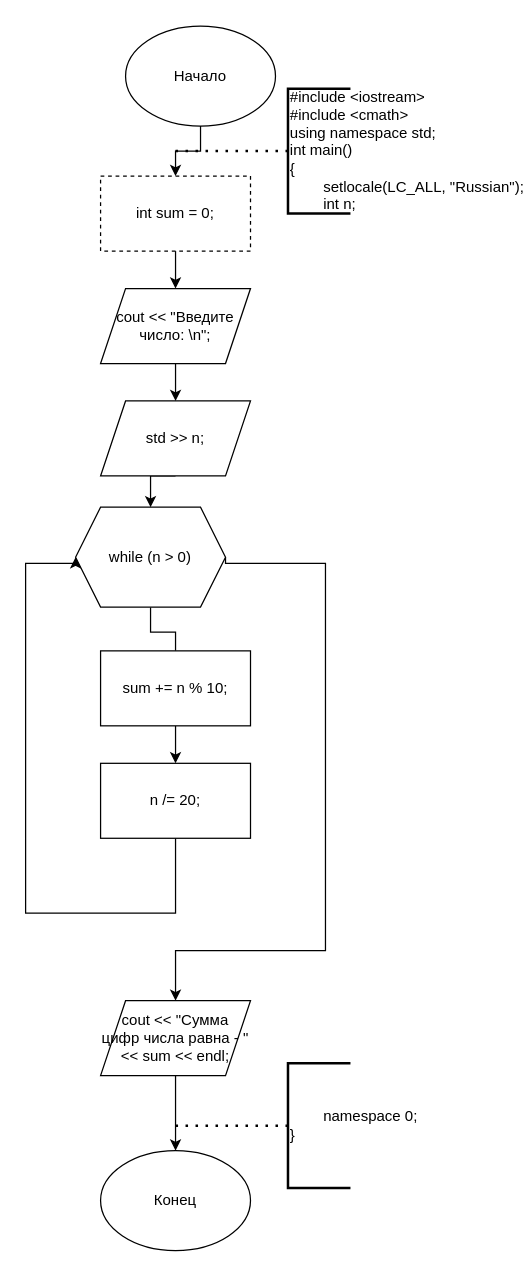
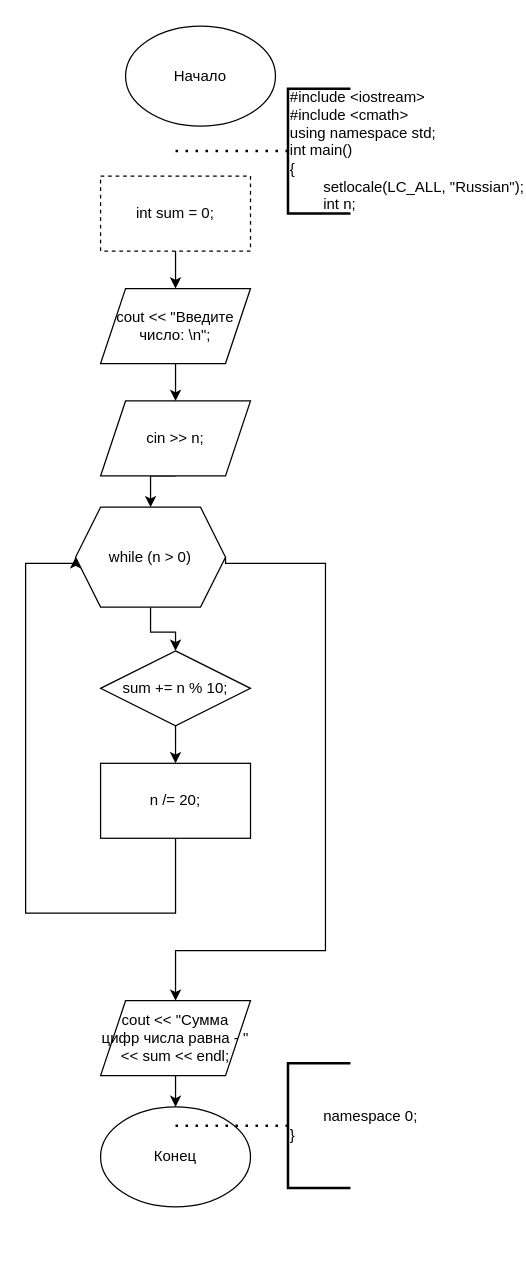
  <mxCell id="0" />
  <mxCell id="1" parent="0" />
- <mxCell id="2" style="edgeStyle=orthogonalEdgeStyle;rounded=0;orthogonalLoop=1;jettySize=auto;html=1;exitX=0.5;exitY=1;exitDx=0;exitDy=0;entryX=0.5;entryY=0;entryDx=0;entryDy=0;" edge="1" parent="1" source="3" target="5"><mxGeometry relative="1" as="geometry" /></mxCell>
  <mxCell id="3" value="Начало" style="ellipse;whiteSpace=wrap;html=1;" vertex="1" parent="1"><mxGeometry x="100" y="20" width="120" height="80" as="geometry" /></mxCell>
  <mxCell id="4" style="edgeStyle=orthogonalEdgeStyle;rounded=0;orthogonalLoop=1;jettySize=auto;html=1;exitX=0.5;exitY=1;exitDx=0;exitDy=0;entryX=0.5;entryY=0;entryDx=0;entryDy=0;" edge="1" parent="1" source="5" target="9"><mxGeometry relative="1" as="geometry" /></mxCell>
  <mxCell id="5" value="int sum = 0;" style="rounded=0;whiteSpace=wrap;html=1;dashed=1;" vertex="1" parent="1"><mxGeometry x="80" y="140" width="120" height="60" as="geometry" /></mxCell>
  <mxCell id="6" value="" style="endArrow=none;dashed=1;html=1;dashPattern=1 3;strokeWidth=2;rounded=0;" edge="1" parent="1" target="7"><mxGeometry width="50" height="50" relative="1" as="geometry"><mxPoint x="140" y="120" as="sourcePoint" /><mxPoint x="140" y="120" as="targetPoint" /></mxGeometry></mxCell>
  <mxCell id="7" value="&lt;div&gt;#include &amp;lt;iostream&amp;gt;&lt;/div&gt;&lt;div&gt;#include &amp;lt;cmath&amp;gt;&lt;/div&gt;&lt;div&gt;using namespace std;&lt;/div&gt;&lt;div&gt;int main()&lt;/div&gt;&lt;div&gt;{&lt;/div&gt;&lt;div&gt;&lt;span style=&quot;white-space-collapse: collapse;&quot;&gt;&lt;span style=&quot;white-space-collapse: preserve;&quot;&gt;&#09;&lt;/span&gt;setlocale(LC_ALL, &quot;Russian&quot;);&lt;/span&gt;&lt;/div&gt;&lt;div&gt;&lt;span style=&quot;white-space-collapse: collapse;&quot;&gt;&lt;span style=&quot;white-space-collapse: preserve;&quot;&gt;&#09;&lt;/span&gt;int n;&lt;/span&gt;&lt;/div&gt;" style="strokeWidth=2;html=1;shape=mxgraph.flowchart.annotation_1;align=left;pointerEvents=1;" vertex="1" parent="1"><mxGeometry x="230" y="70" width="50" height="100" as="geometry" /></mxCell>
  <mxCell id="8" style="edgeStyle=orthogonalEdgeStyle;rounded=0;orthogonalLoop=1;jettySize=auto;html=1;exitX=0.5;exitY=1;exitDx=0;exitDy=0;entryX=0.5;entryY=0;entryDx=0;entryDy=0;" edge="1" parent="1" source="9" target="11"><mxGeometry relative="1" as="geometry" /></mxCell>
  <mxCell id="9" value="cout &amp;lt;&amp;lt; &quot;Введите число: \n&quot;;" style="shape=parallelogram;perimeter=parallelogramPerimeter;whiteSpace=wrap;html=1;fixedSize=1;" vertex="1" parent="1"><mxGeometry x="80" y="230" width="120" height="60" as="geometry" /></mxCell>
  <mxCell id="10" style="edgeStyle=orthogonalEdgeStyle;rounded=0;orthogonalLoop=1;jettySize=auto;html=1;exitX=0.5;exitY=1;exitDx=0;exitDy=0;entryX=0.5;entryY=0;entryDx=0;entryDy=0;" edge="1" parent="1" source="11" target="14"><mxGeometry relative="1" as="geometry" /></mxCell>
- <mxCell id="11" value="std &amp;gt;&amp;gt; n;" style="shape=parallelogram;perimeter=parallelogramPerimeter;whiteSpace=wrap;html=1;fixedSize=1;" vertex="1" parent="1"><mxGeometry x="80" y="320" width="120" height="60" as="geometry" /></mxCell>
- <mxCell id="12" style="edgeStyle=orthogonalEdgeStyle;rounded=0;orthogonalLoop=1;jettySize=auto;html=1;exitX=0.5;exitY=1;exitDx=0;exitDy=0;entryX=0.5;entryY=0;entryDx=0;entryDy=0;endArrow=none;" edge="1" parent="1" source="14" target="16"><mxGeometry relative="1" as="geometry" /></mxCell>
+ <mxCell id="11" value="cin &amp;gt;&amp;gt; n;" style="shape=parallelogram;perimeter=parallelogramPerimeter;whiteSpace=wrap;html=1;fixedSize=1;" vertex="1" parent="1"><mxGeometry x="80" y="320" width="120" height="60" as="geometry" /></mxCell>
+ <mxCell id="12" style="edgeStyle=orthogonalEdgeStyle;rounded=0;orthogonalLoop=1;jettySize=auto;html=1;exitX=0.5;exitY=1;exitDx=0;exitDy=0;entryX=0.5;entryY=0;entryDx=0;entryDy=0;" edge="1" parent="1" source="14" target="16"><mxGeometry relative="1" as="geometry" /></mxCell>
  <mxCell id="13" style="edgeStyle=orthogonalEdgeStyle;rounded=0;orthogonalLoop=1;jettySize=auto;html=1;exitX=1;exitY=0.5;exitDx=0;exitDy=0;" edge="1" parent="1" source="14" target="23"><mxGeometry relative="1" as="geometry"><mxPoint x="140" y="810" as="targetPoint" /><Array as="points"><mxPoint x="260" y="450" /><mxPoint x="260" y="760" /><mxPoint x="140" y="760" /></Array></mxGeometry></mxCell>
  <mxCell id="14" value="while (n &amp;gt; 0)" style="shape=hexagon;perimeter=hexagonPerimeter2;whiteSpace=wrap;html=1;fixedSize=1;" vertex="1" parent="1"><mxGeometry x="60" y="405" width="120" height="80" as="geometry" /></mxCell>
  <mxCell id="15" style="edgeStyle=orthogonalEdgeStyle;rounded=0;orthogonalLoop=1;jettySize=auto;html=1;exitX=0.5;exitY=1;exitDx=0;exitDy=0;entryX=0.5;entryY=0;entryDx=0;entryDy=0;" edge="1" parent="1" source="16"><mxGeometry relative="1" as="geometry"><mxPoint x="140" y="610" as="targetPoint" /></mxGeometry></mxCell>
- <mxCell id="16" value="sum += n % 10;" style="rounded=0;whiteSpace=wrap;html=1;" vertex="1" parent="1"><mxGeometry x="80" y="520" width="120" height="60" as="geometry" /></mxCell>
- <mxCell id="17" value="Конец" style="ellipse;whiteSpace=wrap;html=1;" vertex="1" parent="1"><mxGeometry x="80" y="920" width="120" height="80" as="geometry" /></mxCell>
+ <mxCell id="16" value="sum += n % 10;" style="rhombus;whiteSpace=wrap;html=1;" vertex="1" parent="1"><mxGeometry x="80" y="520" width="120" height="60" as="geometry" /></mxCell>
+ <mxCell id="17" value="Конец" style="ellipse;whiteSpace=wrap;html=1;" vertex="1" parent="1"><mxGeometry x="80" y="885" width="120" height="80" as="geometry" /></mxCell>
  <mxCell id="18" value="" style="endArrow=none;dashed=1;html=1;dashPattern=1 3;strokeWidth=2;rounded=0;" edge="1" parent="1" target="19"><mxGeometry width="50" height="50" relative="1" as="geometry"><mxPoint x="140" y="900" as="sourcePoint" /><mxPoint x="140" y="900" as="targetPoint" /></mxGeometry></mxCell>
  <mxCell id="19" value="&lt;div&gt;&lt;span style=&quot;white-space-collapse: collapse;&quot;&gt;&lt;span style=&quot;white-space-collapse: preserve;&quot;&gt;&#09;&lt;/span&gt;namespace 0;&lt;/span&gt;&lt;/div&gt;&lt;div&gt;}&lt;/div&gt;" style="strokeWidth=2;html=1;shape=mxgraph.flowchart.annotation_1;align=left;pointerEvents=1;" vertex="1" parent="1"><mxGeometry x="230" y="850" width="50" height="100" as="geometry" /></mxCell>
  <mxCell id="20" style="edgeStyle=orthogonalEdgeStyle;rounded=0;orthogonalLoop=1;jettySize=auto;html=1;exitX=0.5;exitY=1;exitDx=0;exitDy=0;entryX=0;entryY=0.5;entryDx=0;entryDy=0;" edge="1" parent="1" source="21" target="14"><mxGeometry relative="1" as="geometry"><Array as="points"><mxPoint x="140" y="730" /><mxPoint x="20" y="730" /><mxPoint x="20" y="450" /></Array></mxGeometry></mxCell>
  <mxCell id="21" value="n /= 20;" style="rounded=0;whiteSpace=wrap;html=1;" vertex="1" parent="1"><mxGeometry x="80" y="610" width="120" height="60" as="geometry" /></mxCell>
  <mxCell id="22" style="edgeStyle=orthogonalEdgeStyle;rounded=0;orthogonalLoop=1;jettySize=auto;html=1;exitX=0.5;exitY=1;exitDx=0;exitDy=0;entryX=0.5;entryY=0;entryDx=0;entryDy=0;" edge="1" parent="1" source="23" target="17"><mxGeometry relative="1" as="geometry" /></mxCell>
  <mxCell id="23" value="cout &amp;lt;&amp;lt; &quot;Сумма цифр числа равна - &quot; &amp;lt;&amp;lt; sum &amp;lt;&amp;lt; endl;" style="shape=parallelogram;perimeter=parallelogramPerimeter;whiteSpace=wrap;html=1;fixedSize=1;" vertex="1" parent="1"><mxGeometry x="80" y="800" width="120" height="60" as="geometry" /></mxCell>
